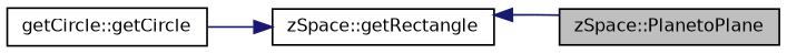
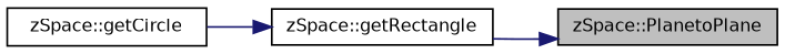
  digraph {
    rankdir=RL
    node [color=black fillcolor=white fontname=Helvetica fontsize=10 shape=record style=filled]
    edge [color=midnightblue dir=back fontname=Helvetica fontsize=10 labelfontname=Helvetica labelfontsize=10 style=solid]
    n1 [fillcolor=grey75 fontcolor=black height=0.2 label="zSpace::PlanetoPlane" width=0.4]
    n2 [height=0.2 label="zSpace::getRectangle" width=0.4]
-   n3 [height=0.2 label="getCircle::getCircle" width=0.4]
-   n2 -> n1
+   n3 [height=0.2 label="zSpace::getCircle" width=0.4]
+   n1 -> n2
    n2 -> n3
  }
